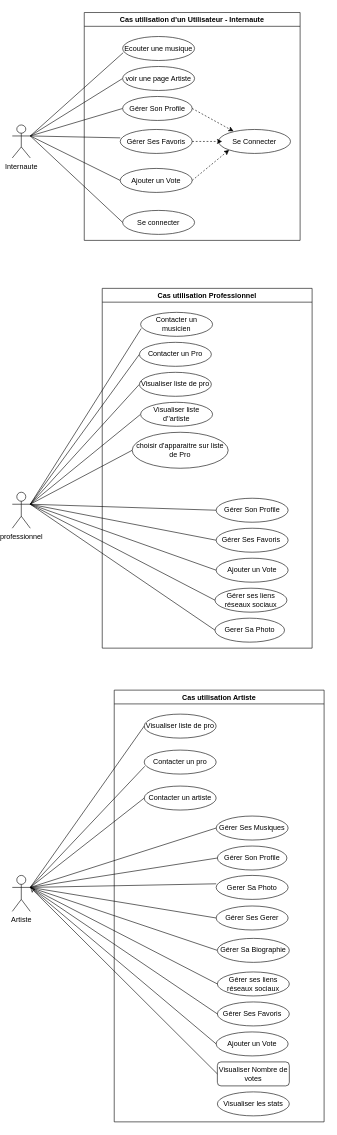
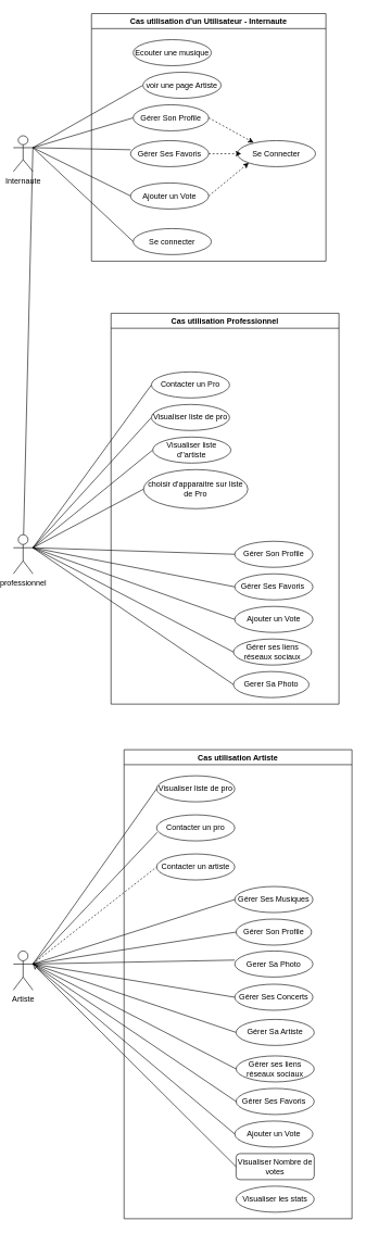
  <mxCell id="0" />
  <mxCell id="1" parent="0" />
- <mxCell id="2" style="edgeStyle=none;rounded=0;orthogonalLoop=1;jettySize=auto;html=1;exitX=1;exitY=0.333;exitDx=0;exitDy=0;exitPerimeter=0;entryX=0.008;entryY=0.675;entryDx=0;entryDy=0;entryPerimeter=0;elbow=vertical;endArrow=none;endFill=0;" parent="1" source="7" target="14" edge="1"><mxGeometry relative="1" as="geometry" /></mxCell>
+ <mxCell id="2" style="edgeStyle=none;rounded=0;orthogonalLoop=1;jettySize=auto;html=1;exitX=1;exitY=0.333;exitDx=0;exitDy=0;exitPerimeter=0;elbow=vertical;endArrow=none;endFill=0;" parent="1" source="7" target="52" edge="1"><mxGeometry relative="1" as="geometry" /></mxCell>
  <mxCell id="3" style="edgeStyle=none;rounded=0;orthogonalLoop=1;jettySize=auto;html=1;exitX=1;exitY=0.333;exitDx=0;exitDy=0;exitPerimeter=0;entryX=0;entryY=0.5;entryDx=0;entryDy=0;elbow=vertical;endArrow=none;endFill=0;" parent="1" source="7" target="9" edge="1"><mxGeometry relative="1" as="geometry" /></mxCell>
  <mxCell id="4" style="edgeStyle=none;rounded=0;orthogonalLoop=1;jettySize=auto;html=1;exitX=1;exitY=0.333;exitDx=0;exitDy=0;exitPerimeter=0;entryX=0;entryY=0.5;entryDx=0;entryDy=0;elbow=vertical;endArrow=none;endFill=0;" parent="1" source="7" target="10" edge="1"><mxGeometry relative="1" as="geometry" /></mxCell>
  <mxCell id="5" value="&lt;br&gt;" style="edgeStyle=none;rounded=0;orthogonalLoop=1;jettySize=auto;html=1;exitX=1;exitY=0.333;exitDx=0;exitDy=0;exitPerimeter=0;entryX=0;entryY=0.35;entryDx=0;entryDy=0;entryPerimeter=0;elbow=vertical;endArrow=none;endFill=0;" parent="1" source="7" target="11" edge="1"><mxGeometry relative="1" as="geometry" /></mxCell>
  <mxCell id="6" style="edgeStyle=none;rounded=0;orthogonalLoop=1;jettySize=auto;html=1;exitX=1;exitY=0.333;exitDx=0;exitDy=0;exitPerimeter=0;entryX=0;entryY=0.5;entryDx=0;entryDy=0;elbow=vertical;endArrow=none;endFill=0;" parent="1" source="7" target="13" edge="1"><mxGeometry relative="1" as="geometry" /></mxCell>
  <mxCell id="7" value="Internaute" style="shape=umlActor;verticalLabelPosition=bottom;verticalAlign=top;html=1;outlineConnect=0;" parent="1" vertex="1"><mxGeometry x="20" y="207.5" width="30" height="55" as="geometry" /></mxCell>
  <mxCell id="8" value="Cas utilisation d'un Utilisateur - Internaute" style="swimlane;" parent="1" vertex="1"><mxGeometry x="140" y="20" width="360" height="380" as="geometry" /></mxCell>
- <mxCell id="9" value="voir une page Artiste" style="ellipse;whiteSpace=wrap;html=1;" parent="8" vertex="1"><mxGeometry x="64" y="90" width="120" height="40" as="geometry" /></mxCell>
+ <mxCell id="9" value="voir une page Artiste" style="ellipse;whiteSpace=wrap;html=1;" parent="8" vertex="1"><mxGeometry x="79" y="90" width="120" height="40" as="geometry" /></mxCell>
  <mxCell id="10" value="Gérer&amp;nbsp;Son Profile" style="ellipse;whiteSpace=wrap;html=1;" parent="8" vertex="1"><mxGeometry x="64" y="140" width="116" height="40" as="geometry" /></mxCell>
  <mxCell id="11" value="Gérer Ses Favoris" style="ellipse;whiteSpace=wrap;html=1;" parent="8" vertex="1"><mxGeometry x="60" y="195" width="120" height="40" as="geometry" /></mxCell>
  <mxCell id="12" style="edgeStyle=none;rounded=0;orthogonalLoop=1;jettySize=auto;html=1;exitX=1;exitY=0.5;exitDx=0;exitDy=0;entryX=0;entryY=1;entryDx=0;entryDy=0;dashed=1;endArrow=classic;endFill=1;elbow=vertical;" parent="8" source="13" target="15" edge="1"><mxGeometry relative="1" as="geometry" /></mxCell>
  <mxCell id="13" value="Ajouter un Vote" style="ellipse;whiteSpace=wrap;html=1;" parent="8" vertex="1"><mxGeometry x="60" y="260" width="120" height="40" as="geometry" /></mxCell>
  <mxCell id="14" value="Ecouter une musique" style="ellipse;whiteSpace=wrap;html=1;" parent="8" vertex="1"><mxGeometry x="64" y="40" width="120" height="40" as="geometry" /></mxCell>
  <mxCell id="15" value="Se Connecter" style="ellipse;whiteSpace=wrap;html=1;" parent="8" vertex="1"><mxGeometry x="224" y="195" width="120" height="40" as="geometry" /></mxCell>
  <mxCell id="16" style="rounded=0;orthogonalLoop=1;jettySize=auto;html=1;exitX=1;exitY=0.5;exitDx=0;exitDy=0;dashed=1;elbow=vertical;entryX=0.208;entryY=0.075;entryDx=0;entryDy=0;entryPerimeter=0;" parent="8" target="15" edge="1"><mxGeometry relative="1" as="geometry"><mxPoint x="240" y="210" as="targetPoint" /><mxPoint x="180" y="160" as="sourcePoint" /></mxGeometry></mxCell>
  <mxCell id="17" value="Se connecter" style="ellipse;whiteSpace=wrap;html=1;" parent="8" vertex="1"><mxGeometry x="64" y="330" width="120" height="40" as="geometry" /></mxCell>
  <mxCell id="18" style="edgeStyle=none;rounded=0;orthogonalLoop=1;jettySize=auto;html=1;exitX=1;exitY=0.333;exitDx=0;exitDy=0;exitPerimeter=0;entryX=0.008;entryY=0.675;entryDx=0;entryDy=0;entryPerimeter=0;elbow=vertical;endArrow=none;endFill=0;" parent="1" source="25" target="33" edge="1"><mxGeometry relative="1" as="geometry" /></mxCell>
  <mxCell id="19" style="edgeStyle=none;rounded=0;orthogonalLoop=1;jettySize=auto;html=1;exitX=1;exitY=0.333;exitDx=0;exitDy=0;exitPerimeter=0;entryX=0;entryY=0.5;entryDx=0;entryDy=0;elbow=vertical;endArrow=none;endFill=0;" parent="1" source="25" target="27" edge="1"><mxGeometry relative="1" as="geometry" /></mxCell>
  <mxCell id="20" style="edgeStyle=none;rounded=0;orthogonalLoop=1;jettySize=auto;html=1;exitX=1;exitY=0.333;exitDx=0;exitDy=0;exitPerimeter=0;entryX=0;entryY=0.5;entryDx=0;entryDy=0;elbow=vertical;endArrow=none;endFill=0;" parent="1" source="25" target="28" edge="1"><mxGeometry relative="1" as="geometry" /></mxCell>
  <mxCell id="21" value="&lt;br&gt;" style="edgeStyle=none;rounded=0;orthogonalLoop=1;jettySize=auto;html=1;exitX=1;exitY=0.333;exitDx=0;exitDy=0;exitPerimeter=0;entryX=0;entryY=0.35;entryDx=0;entryDy=0;entryPerimeter=0;elbow=vertical;endArrow=none;endFill=0;" parent="1" source="25" target="29" edge="1"><mxGeometry relative="1" as="geometry" /></mxCell>
  <mxCell id="22" style="edgeStyle=none;rounded=0;orthogonalLoop=1;jettySize=auto;html=1;exitX=1;exitY=0.333;exitDx=0;exitDy=0;exitPerimeter=0;entryX=0;entryY=0.5;entryDx=0;entryDy=0;elbow=vertical;endArrow=none;endFill=0;" parent="1" source="25" target="30" edge="1"><mxGeometry relative="1" as="geometry" /></mxCell>
  <mxCell id="23" style="edgeStyle=none;rounded=0;orthogonalLoop=1;jettySize=auto;html=1;exitX=1;exitY=0.333;exitDx=0;exitDy=0;exitPerimeter=0;entryX=0;entryY=0.5;entryDx=0;entryDy=0;elbow=vertical;endArrow=none;endFill=0;" parent="1" source="25" target="31" edge="1"><mxGeometry relative="1" as="geometry" /></mxCell>
  <mxCell id="24" style="edgeStyle=none;rounded=0;orthogonalLoop=1;jettySize=auto;html=1;exitX=1;exitY=0.333;exitDx=0;exitDy=0;exitPerimeter=0;entryX=0;entryY=0.5;entryDx=0;entryDy=0;elbow=vertical;endArrow=none;endFill=0;" parent="1" source="25" target="32" edge="1"><mxGeometry relative="1" as="geometry" /></mxCell>
  <mxCell id="25" value="Artiste" style="shape=umlActor;verticalLabelPosition=bottom;verticalAlign=top;html=1;outlineConnect=0;" parent="1" vertex="1"><mxGeometry x="20" y="1459" width="30" height="60" as="geometry" /></mxCell>
  <mxCell id="26" value="Cas utilisation Artiste" style="swimlane;" parent="1" vertex="1"><mxGeometry x="190" y="1150" width="350" height="720" as="geometry" /></mxCell>
  <mxCell id="27" value="Gérer&amp;nbsp;Ses Musiques" style="ellipse;whiteSpace=wrap;html=1;" parent="26" vertex="1"><mxGeometry x="170" y="210" width="120" height="40" as="geometry" /></mxCell>
  <mxCell id="28" value="Gérer&amp;nbsp;Son Profile" style="ellipse;whiteSpace=wrap;html=1;" parent="26" vertex="1"><mxGeometry x="172" y="260" width="116" height="40" as="geometry" /></mxCell>
  <mxCell id="29" value="Gerer Sa Photo" style="ellipse;whiteSpace=wrap;html=1;" parent="26" vertex="1"><mxGeometry x="170" y="309" width="120" height="40" as="geometry" /></mxCell>
- <mxCell id="30" value="Gérer&amp;nbsp;Ses Gerer" style="ellipse;whiteSpace=wrap;html=1;" parent="26" vertex="1"><mxGeometry x="170" y="360" width="120" height="40" as="geometry" /></mxCell>
- <mxCell id="31" value="Gérer&amp;nbsp;Sa Biographie" style="ellipse;whiteSpace=wrap;html=1;" parent="26" vertex="1"><mxGeometry x="172" y="414" width="120" height="40" as="geometry" /></mxCell>
+ <mxCell id="30" value="Gérer&amp;nbsp;Ses Concerts" style="ellipse;whiteSpace=wrap;html=1;" parent="26" vertex="1"><mxGeometry x="170" y="360" width="120" height="40" as="geometry" /></mxCell>
+ <mxCell id="31" value="Gérer&amp;nbsp;Sa Artiste" style="ellipse;whiteSpace=wrap;html=1;" parent="26" vertex="1"><mxGeometry x="172" y="414" width="120" height="40" as="geometry" /></mxCell>
  <mxCell id="32" value="Gérer ses liens réseaux sociaux" style="ellipse;whiteSpace=wrap;html=1;" parent="26" vertex="1"><mxGeometry x="172" y="470" width="120" height="40" as="geometry" /></mxCell>
  <mxCell id="33" value="Contacter un pro" style="ellipse;whiteSpace=wrap;html=1;" parent="26" vertex="1"><mxGeometry x="50" y="100" width="120" height="40" as="geometry" /></mxCell>
  <mxCell id="34" value="Visualiser liste de pro" style="ellipse;whiteSpace=wrap;html=1;" parent="26" vertex="1"><mxGeometry x="50" y="40" width="120" height="40" as="geometry" /></mxCell>
  <mxCell id="35" value="Gérer Ses Favoris&amp;nbsp;" style="ellipse;whiteSpace=wrap;html=1;" parent="26" vertex="1"><mxGeometry x="172" y="520" width="120" height="40" as="geometry" /></mxCell>
  <mxCell id="36" value="Ajouter un Vote" style="ellipse;whiteSpace=wrap;html=1;" parent="26" vertex="1"><mxGeometry x="170" y="570.0" width="120" height="40" as="geometry" /></mxCell>
  <mxCell id="37" value="Contacter un artiste" style="ellipse;whiteSpace=wrap;html=1;" parent="26" vertex="1"><mxGeometry x="50" y="160" width="120" height="40" as="geometry" /></mxCell>
  <mxCell id="38" value="Visualiser Nombre de votes" style="whiteSpace=wrap;html=1;rounded=1;" parent="26" vertex="1"><mxGeometry x="172" y="620" width="120" height="40" as="geometry" /></mxCell>
  <mxCell id="39" value="Visualiser les stats" style="ellipse;whiteSpace=wrap;html=1;" parent="26" vertex="1"><mxGeometry x="172" y="670" width="120" height="40" as="geometry" /></mxCell>
  <mxCell id="40" style="edgeStyle=none;rounded=0;orthogonalLoop=1;jettySize=auto;html=1;exitX=1;exitY=0.5;exitDx=0;exitDy=0;endArrow=classic;endFill=1;elbow=vertical;dashed=1;" parent="1" source="11" edge="1"><mxGeometry relative="1" as="geometry"><mxPoint x="370" y="235" as="targetPoint" /></mxGeometry></mxCell>
  <mxCell id="41" style="edgeStyle=none;rounded=0;orthogonalLoop=1;jettySize=auto;html=1;exitX=1;exitY=0.333;exitDx=0;exitDy=0;exitPerimeter=0;entryX=0;entryY=0.5;entryDx=0;entryDy=0;elbow=vertical;endArrow=none;endFill=0;" parent="1" source="7" target="17" edge="1"><mxGeometry relative="1" as="geometry"><mxPoint x="60" y="235" as="sourcePoint" /><mxPoint x="210" y="310" as="targetPoint" /></mxGeometry></mxCell>
- <mxCell id="42" style="edgeStyle=none;rounded=0;orthogonalLoop=1;jettySize=auto;html=1;exitX=1;exitY=0.333;exitDx=0;exitDy=0;exitPerimeter=0;entryX=0.008;entryY=0.675;entryDx=0;entryDy=0;entryPerimeter=0;elbow=vertical;endArrow=none;endFill=0;" parent="1" source="52" target="58" edge="1"><mxGeometry relative="1" as="geometry" /></mxCell>
  <mxCell id="43" style="edgeStyle=none;rounded=0;orthogonalLoop=1;jettySize=auto;html=1;exitX=1;exitY=0.333;exitDx=0;exitDy=0;exitPerimeter=0;entryX=0;entryY=0.5;entryDx=0;entryDy=0;elbow=vertical;endArrow=none;endFill=0;" parent="1" source="52" target="54" edge="1"><mxGeometry relative="1" as="geometry" /></mxCell>
  <mxCell id="44" style="edgeStyle=none;rounded=0;orthogonalLoop=1;jettySize=auto;html=1;exitX=1;exitY=0.333;exitDx=0;exitDy=0;exitPerimeter=0;entryX=0;entryY=0.5;entryDx=0;entryDy=0;elbow=vertical;endArrow=none;endFill=0;" parent="1" source="52" target="55" edge="1"><mxGeometry relative="1" as="geometry" /></mxCell>
  <mxCell id="45" style="edgeStyle=none;rounded=0;orthogonalLoop=1;jettySize=auto;html=1;exitX=1;exitY=0.333;exitDx=0;exitDy=0;exitPerimeter=0;entryX=0;entryY=0.5;entryDx=0;entryDy=0;elbow=vertical;endArrow=none;endFill=0;" parent="1" source="52" target="56" edge="1"><mxGeometry relative="1" as="geometry" /></mxCell>
  <mxCell id="46" style="edgeStyle=none;rounded=0;orthogonalLoop=1;jettySize=auto;html=1;exitX=1;exitY=0.333;exitDx=0;exitDy=0;exitPerimeter=0;entryX=0;entryY=0.5;entryDx=0;entryDy=0;elbow=vertical;endArrow=none;endFill=0;" parent="1" source="52" target="57" edge="1"><mxGeometry relative="1" as="geometry" /></mxCell>
  <mxCell id="47" style="edgeStyle=none;rounded=0;orthogonalLoop=1;jettySize=auto;html=1;exitX=1;exitY=0.333;exitDx=0;exitDy=0;exitPerimeter=0;entryX=0;entryY=0.5;entryDx=0;entryDy=0;endArrow=none;endFill=0;elbow=vertical;" parent="1" source="52" target="62" edge="1"><mxGeometry relative="1" as="geometry" /></mxCell>
  <mxCell id="48" style="edgeStyle=none;rounded=0;orthogonalLoop=1;jettySize=auto;html=1;exitX=1;exitY=0.333;exitDx=0;exitDy=0;exitPerimeter=0;entryX=0;entryY=0.5;entryDx=0;entryDy=0;endArrow=none;endFill=0;elbow=vertical;" parent="1" source="52" target="59" edge="1"><mxGeometry relative="1" as="geometry" /></mxCell>
  <mxCell id="49" style="edgeStyle=none;rounded=0;orthogonalLoop=1;jettySize=auto;html=1;exitX=1;exitY=0.333;exitDx=0;exitDy=0;exitPerimeter=0;entryX=0;entryY=0.5;entryDx=0;entryDy=0;endArrow=none;endFill=0;elbow=vertical;" parent="1" source="52" target="60" edge="1"><mxGeometry relative="1" as="geometry" /></mxCell>
  <mxCell id="50" style="edgeStyle=none;rounded=0;orthogonalLoop=1;jettySize=auto;html=1;exitX=1;exitY=0.333;exitDx=0;exitDy=0;exitPerimeter=0;entryX=0;entryY=0.5;entryDx=0;entryDy=0;endArrow=none;endFill=0;elbow=vertical;" parent="1" source="52" target="61" edge="1"><mxGeometry relative="1" as="geometry" /></mxCell>
  <mxCell id="51" style="edgeStyle=none;rounded=0;orthogonalLoop=1;jettySize=auto;html=1;exitX=1;exitY=0.333;exitDx=0;exitDy=0;exitPerimeter=0;entryX=0;entryY=0.5;entryDx=0;entryDy=0;endArrow=none;endFill=0;elbow=vertical;" parent="1" source="52" target="63" edge="1"><mxGeometry relative="1" as="geometry" /></mxCell>
  <mxCell id="52" value="professionnel" style="shape=umlActor;verticalLabelPosition=bottom;verticalAlign=top;html=1;outlineConnect=0;" parent="1" vertex="1"><mxGeometry x="20" y="820" width="30" height="60" as="geometry" /></mxCell>
  <mxCell id="53" value="Cas utilisation Professionnel" style="swimlane;" parent="1" vertex="1"><mxGeometry x="170" y="480" width="350" height="600" as="geometry" /></mxCell>
  <mxCell id="54" value="&lt;span&gt;Gérer&amp;nbsp;Son Profile&lt;/span&gt;" style="ellipse;whiteSpace=wrap;html=1;" parent="53" vertex="1"><mxGeometry x="190" y="350" width="120" height="40" as="geometry" /></mxCell>
  <mxCell id="55" value="&lt;span&gt;Gerer Sa Photo&lt;/span&gt;" style="ellipse;whiteSpace=wrap;html=1;" parent="53" vertex="1"><mxGeometry x="188" y="550" width="116" height="40" as="geometry" /></mxCell>
  <mxCell id="56" value="Contacter un Pro" style="ellipse;whiteSpace=wrap;html=1;" parent="53" vertex="1"><mxGeometry x="62" y="90" width="120" height="40" as="geometry" /></mxCell>
  <mxCell id="57" value="&lt;span&gt;Gérer ses liens réseaux sociaux&lt;/span&gt;" style="ellipse;whiteSpace=wrap;html=1;" parent="53" vertex="1"><mxGeometry x="188" y="500" width="120" height="40" as="geometry" /></mxCell>
- <mxCell id="58" value="Contacter un musicien" style="ellipse;whiteSpace=wrap;html=1;" parent="53" vertex="1"><mxGeometry x="64" y="40" width="120" height="40" as="geometry" /></mxCell>
  <mxCell id="59" value="Gérer Ses Favoris&amp;nbsp;" style="ellipse;whiteSpace=wrap;html=1;" parent="53" vertex="1"><mxGeometry x="190" y="400" width="120" height="40" as="geometry" /></mxCell>
  <mxCell id="60" value="Ajouter un Vote" style="ellipse;whiteSpace=wrap;html=1;" parent="53" vertex="1"><mxGeometry x="190" y="450" width="120" height="40" as="geometry" /></mxCell>
  <mxCell id="61" value="choisir d'apparaitre sur liste de Pro" style="ellipse;whiteSpace=wrap;html=1;" parent="53" vertex="1"><mxGeometry x="50" y="240" width="160" height="60" as="geometry" /></mxCell>
  <mxCell id="62" value="Visualiser liste de pro" style="ellipse;whiteSpace=wrap;html=1;" parent="53" vertex="1"><mxGeometry x="62" y="140" width="120" height="40" as="geometry" /></mxCell>
  <mxCell id="63" value="Visualiser liste d''artiste" style="ellipse;whiteSpace=wrap;html=1;" parent="53" vertex="1"><mxGeometry x="64" y="190" width="120" height="40" as="geometry" /></mxCell>
  <mxCell id="64" style="edgeStyle=none;rounded=0;orthogonalLoop=1;jettySize=auto;html=1;exitX=1;exitY=0.333;exitDx=0;exitDy=0;exitPerimeter=0;entryX=0;entryY=0.5;entryDx=0;entryDy=0;elbow=vertical;endArrow=none;endFill=0;" parent="1" source="25" target="34" edge="1"><mxGeometry relative="1" as="geometry"><mxPoint x="90" y="1475" as="sourcePoint" /><mxPoint x="254.96" y="1337" as="targetPoint" /></mxGeometry></mxCell>
  <mxCell id="65" style="edgeStyle=none;rounded=0;orthogonalLoop=1;jettySize=auto;html=1;exitX=1;exitY=0.333;exitDx=0;exitDy=0;exitPerimeter=0;entryX=0;entryY=0.5;entryDx=0;entryDy=0;elbow=vertical;endArrow=none;endFill=0;" parent="1" source="25" target="35" edge="1"><mxGeometry relative="1" as="geometry"><mxPoint x="90" y="1525" as="sourcePoint" /><mxPoint x="250" y="1710" as="targetPoint" /></mxGeometry></mxCell>
  <mxCell id="66" style="edgeStyle=none;rounded=0;orthogonalLoop=1;jettySize=auto;html=1;exitX=1;exitY=0.333;exitDx=0;exitDy=0;exitPerimeter=0;entryX=0;entryY=0.5;entryDx=0;entryDy=0;elbow=vertical;endArrow=none;endFill=0;" parent="1" source="25" target="36" edge="1"><mxGeometry relative="1" as="geometry"><mxPoint x="90" y="1720.003" as="sourcePoint" /></mxGeometry></mxCell>
- <mxCell id="67" style="edgeStyle=none;rounded=0;orthogonalLoop=1;jettySize=auto;html=1;entryX=0;entryY=0.5;entryDx=0;entryDy=0;elbow=vertical;endArrow=none;endFill=0;exitX=1;exitY=0.333;exitDx=0;exitDy=0;exitPerimeter=0;" parent="1" source="25" target="37" edge="1"><mxGeometry relative="1" as="geometry"><mxPoint x="80" y="1520" as="sourcePoint" /><mxPoint x="254" y="1810" as="targetPoint" /></mxGeometry></mxCell>
+ <mxCell id="67" style="edgeStyle=none;rounded=0;orthogonalLoop=1;jettySize=auto;html=1;entryX=0;entryY=0.5;entryDx=0;entryDy=0;elbow=vertical;endArrow=none;endFill=0;exitX=1;exitY=0.333;exitDx=0;exitDy=0;exitPerimeter=0;dashed=1;" parent="1" source="25" target="37" edge="1"><mxGeometry relative="1" as="geometry"><mxPoint x="80" y="1520" as="sourcePoint" /><mxPoint x="254" y="1810" as="targetPoint" /></mxGeometry></mxCell>
  <mxCell id="68" style="edgeStyle=none;rounded=0;orthogonalLoop=1;jettySize=auto;html=1;exitX=0;exitY=0.5;exitDx=0;exitDy=0;entryX=1;entryY=0.333;entryDx=0;entryDy=0;entryPerimeter=0;endArrow=classic;endFill=0;elbow=vertical;" parent="1" source="38" target="25" edge="1"><mxGeometry relative="1" as="geometry" /></mxCell>
